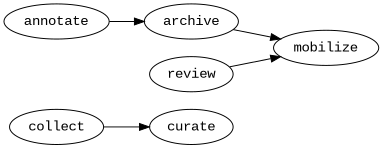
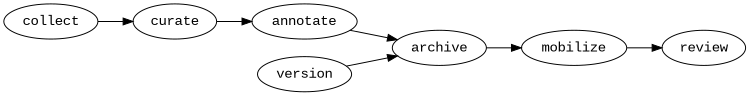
  digraph {
    fontname="Liberation Mono"
    rankdir=LR
    node [fontname="Liberation Mono"]
    edge [fontname="Liberation Mono"]
    collect
    curate
    annotate
    archive
+   version
    mobilize
    review
    collect -> curate
+   curate -> annotate
    annotate -> archive
    archive -> mobilize
-   review -> mobilize
+   version -> archive
+   mobilize -> review
  }
